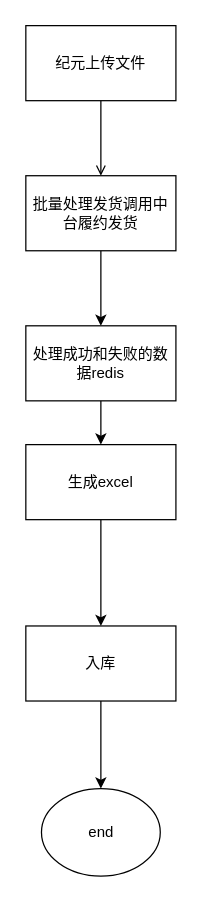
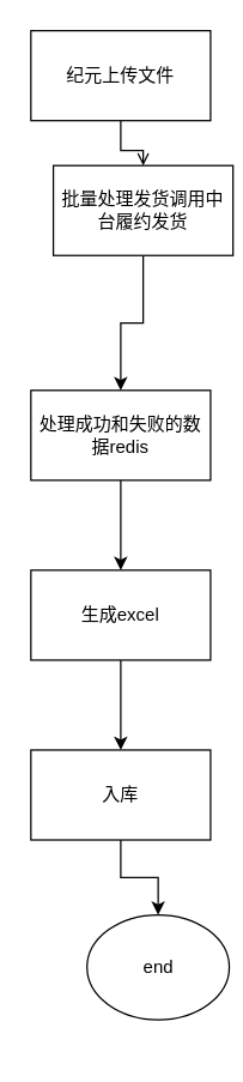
  <mxCell id="0" />
  <mxCell id="1" parent="0" />
  <mxCell id="2" value="" style="edgeStyle=orthogonalEdgeStyle;rounded=0;orthogonalLoop=1;jettySize=auto;html=1;endArrow=open;" edge="1" parent="1" source="3" target="5"><mxGeometry relative="1" as="geometry" /></mxCell>
  <mxCell id="3" value="纪元上传文件" style="rounded=0;whiteSpace=wrap;html=1;" vertex="1" parent="1"><mxGeometry x="20" y="20" width="120" height="60" as="geometry" /></mxCell>
  <mxCell id="4" value="" style="edgeStyle=orthogonalEdgeStyle;rounded=0;orthogonalLoop=1;jettySize=auto;html=1;" edge="1" parent="1" source="5" target="7"><mxGeometry relative="1" as="geometry" /></mxCell>
- <mxCell id="5" value="批量处理发货调用中台履约发货" style="rounded=0;whiteSpace=wrap;html=1;" vertex="1" parent="1"><mxGeometry x="20" y="140" width="120" height="60" as="geometry" /></mxCell>
+ <mxCell id="5" value="批量处理发货调用中台履约发货" style="rounded=0;whiteSpace=wrap;html=1;" vertex="1" parent="1"><mxGeometry x="35" y="110" width="120" height="60" as="geometry" /></mxCell>
  <mxCell id="6" value="" style="edgeStyle=orthogonalEdgeStyle;rounded=0;orthogonalLoop=1;jettySize=auto;html=1;" edge="1" parent="1" source="7" target="9"><mxGeometry relative="1" as="geometry" /></mxCell>
  <mxCell id="7" value="处理成功和失败的数据redis" style="rounded=0;whiteSpace=wrap;html=1;" vertex="1" parent="1"><mxGeometry x="20" y="260" width="120" height="60" as="geometry" /></mxCell>
  <mxCell id="8" value="" style="edgeStyle=orthogonalEdgeStyle;rounded=0;orthogonalLoop=1;jettySize=auto;html=1;" edge="1" parent="1" source="9" target="11"><mxGeometry relative="1" as="geometry" /></mxCell>
- <mxCell id="9" value="生成excel" style="rounded=0;whiteSpace=wrap;html=1;" vertex="1" parent="1"><mxGeometry x="20" y="355" width="120" height="60" as="geometry" /></mxCell>
+ <mxCell id="9" value="生成excel" style="rounded=0;whiteSpace=wrap;html=1;" vertex="1" parent="1"><mxGeometry x="20" y="380" width="120" height="60" as="geometry" /></mxCell>
  <mxCell id="10" value="" style="edgeStyle=orthogonalEdgeStyle;rounded=0;orthogonalLoop=1;jettySize=auto;html=1;" edge="1" parent="1" source="11" target="12"><mxGeometry relative="1" as="geometry" /></mxCell>
  <mxCell id="11" value="入库" style="rounded=0;whiteSpace=wrap;html=1;" vertex="1" parent="1"><mxGeometry x="20" y="500" width="120" height="60" as="geometry" /></mxCell>
- <mxCell id="12" value="end" style="ellipse;whiteSpace=wrap;html=1;" vertex="1" parent="1"><mxGeometry x="32.5" y="630" width="95" height="70" as="geometry" /></mxCell>
+ <mxCell id="12" value="end" style="ellipse;whiteSpace=wrap;html=1;" vertex="1" parent="1"><mxGeometry x="57.5" y="610" width="95" height="70" as="geometry" /></mxCell>
